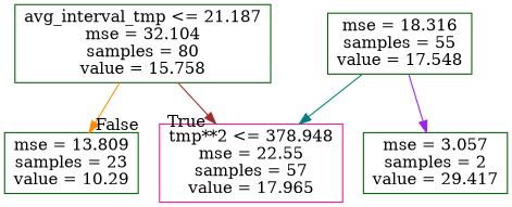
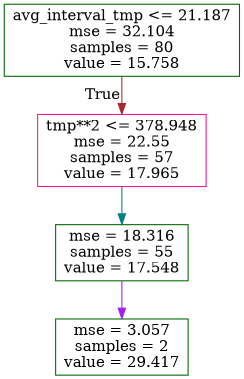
  digraph {
    node [color=darkgreen shape=box]
    n1 [label="avg_interval_tmp <= 21.187\nmse = 32.104\nsamples = 80\nvalue = 15.758"]
    n2 [color=deeppink label="tmp**2 <= 378.948\nmse = 22.55\nsamples = 57\nvalue = 17.965"]
-   n3 [label="mse = 13.809\nsamples = 23\nvalue = 10.29"]
    n4 [label="mse = 18.316\nsamples = 55\nvalue = 17.548"]
    n5 [label="mse = 3.057\nsamples = 2\nvalue = 29.417"]
    n1 -> n2 [color=brown headlabel=True labelangle=45 labeldistance=2.5]
-   n1 -> n3 [color=darkorange headlabel=False labelangle=-45 labeldistance=2.5]
-   n4 -> n2 [color=teal]
+   n2 -> n4 [color=teal]
    n4 -> n5 [color=purple]
  }
